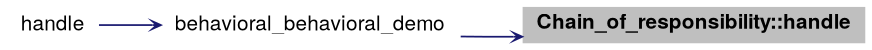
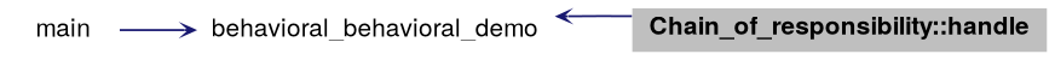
  digraph {
    rankdir=RL
    node [color=black fontname="Helvetica,Arial,sans-serif" fontsize=12 shape=plaintext]
    edge [arrowhead=open arrowsize=0.5 arrowtail=open color=midnightblue dir=back fontname="Helvetica,Arial,sans-serif" fontsize=15 labelfontsize=15 style=solid]
    n1 [fillcolor=grey75 fontcolor=black height=0.2 label=<<b>Chain_of_responsibility::handle</b>> style=filled width=0.4]
    n2 [height=0.2 label=behavioral_behavioral_demo width=0.4]
-   n3 [height=0.2 label=handle width=0.4]
-   n1 -> n2
+   n3 [height=0.2 label=main width=0.4]
+   n2 -> n1
    n2 -> n3
  }
